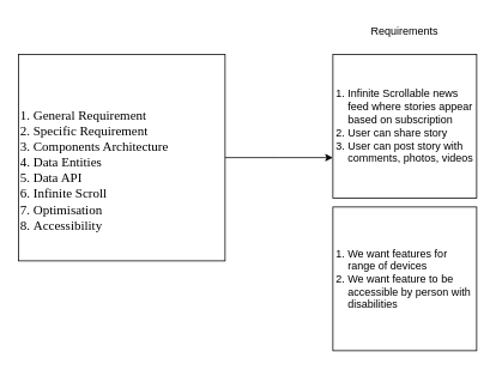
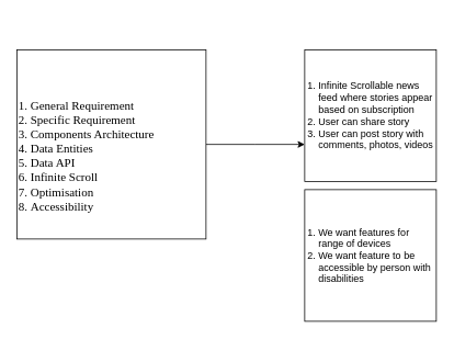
  <mxCell id="0" />
  <mxCell id="1" parent="0" />
  <mxCell id="2" value="" style="edgeStyle=orthogonalEdgeStyle;rounded=0;orthogonalLoop=1;jettySize=auto;html=1;" edge="1" parent="1" source="3"><mxGeometry relative="1" as="geometry"><mxPoint x="370" y="175" as="targetPoint" /></mxGeometry></mxCell>
  <mxCell id="3" value="&lt;br&gt;&lt;br&gt;&lt;br&gt;&lt;br&gt;&lt;br&gt;&lt;br&gt;&lt;ol style=&quot;direction: ltr; unicode-bidi: embed; margin-top: 0in; margin-bottom: 0in; padding-left: 15px;&quot; type=&quot;1&quot;&gt;&lt;div style=&quot;text-align: justify;&quot;&gt;&lt;font face=&quot;Calibri&quot;&gt;&lt;span style=&quot;font-size: 14.667px;&quot;&gt;&lt;br&gt;&lt;/span&gt;&lt;/font&gt;&lt;/div&gt; &lt;li lang=&quot;en-US&quot; style=&quot;text-align: justify; font-family: Calibri; font-size: 11pt; margin-top: 0px; margin-bottom: 0px; vertical-align: middle;&quot; value=&quot;1&quot;&gt;&lt;span style=&quot;font-size: 11pt;&quot;&gt;General Requirement&lt;/span&gt;&lt;/li&gt; &lt;li lang=&quot;en-US&quot; style=&quot;text-align: justify; font-family: Calibri; font-size: 11pt; margin-top: 0px; margin-bottom: 0px; vertical-align: middle;&quot;&gt;&lt;span style=&quot;font-size: 11pt;&quot;&gt;Specific Requirement&lt;/span&gt;&lt;/li&gt; &lt;li lang=&quot;en-US&quot; style=&quot;text-align: justify; font-family: Calibri; font-size: 11pt; margin-top: 0px; margin-bottom: 0px; vertical-align: middle;&quot;&gt;&lt;span style=&quot;font-size: 11pt;&quot;&gt;Components Architecture&lt;/span&gt;&lt;/li&gt;&lt;li lang=&quot;en-US&quot; style=&quot;text-align: justify; font-family: Calibri; font-size: 11pt; margin-top: 0px; margin-bottom: 0px; vertical-align: middle;&quot;&gt;&lt;span style=&quot;font-size: 11pt;&quot;&gt;&lt;span style=&quot;&quot;&gt;Data Entities&lt;/span&gt;&lt;br&gt;&lt;/span&gt;&lt;/li&gt;&lt;li lang=&quot;en-US&quot; style=&quot;text-align: justify; font-family: Calibri; font-size: 11pt; margin-top: 0px; margin-bottom: 0px; vertical-align: middle;&quot;&gt;&lt;span style=&quot;font-size: 11pt;&quot;&gt;Data API&lt;/span&gt;&lt;/li&gt;&lt;li lang=&quot;en-US&quot; style=&quot;text-align: justify; font-family: Calibri; font-size: 11pt; margin-top: 0px; margin-bottom: 0px; vertical-align: middle;&quot;&gt;&lt;span style=&quot;font-size: 11pt;&quot;&gt;Infinite Scroll&lt;/span&gt;&lt;/li&gt;&lt;li lang=&quot;en-US&quot; style=&quot;text-align: justify; font-family: Calibri; font-size: 11pt; margin-top: 0px; margin-bottom: 0px; vertical-align: middle;&quot;&gt;&lt;span style=&quot;font-size: 11pt;&quot;&gt;Optimisation&lt;/span&gt;&lt;/li&gt;&lt;li lang=&quot;en-US&quot; style=&quot;text-align: justify; font-family: Calibri; font-size: 11pt; margin-top: 0px; margin-bottom: 0px; vertical-align: middle;&quot;&gt;&lt;span style=&quot;font-size: 11pt;&quot;&gt;Accessibility&lt;/span&gt;&lt;/li&gt;&lt;br&gt; &lt;/ol&gt;&lt;div style=&quot;&quot;&gt;&lt;br&gt;&lt;/div&gt;&lt;ol style=&quot;direction: ltr; unicode-bidi: embed; margin-top: 0in; margin-bottom: 0in; font-family: Calibri; font-size: 11pt;&quot; type=&quot;1&quot;&gt;&lt;br&gt;&lt;/ol&gt;&lt;br&gt;&lt;div&gt;&lt;br&gt;&lt;/div&gt;" style="whiteSpace=wrap;html=1;aspect=fixed;align=left;" vertex="1" parent="1"><mxGeometry x="20" y="60" width="230" height="230" as="geometry" /></mxCell>
  <mxCell id="4" value="&lt;ol style=&quot;padding-left: 15px;&quot;&gt;&lt;li&gt;Infinite Scrollable news feed where stories appear based on subscription&lt;/li&gt;&lt;li&gt;User can share story&lt;/li&gt;&lt;li&gt;User can post story with comments, photos, videos&lt;/li&gt;&lt;/ol&gt;" style="whiteSpace=wrap;html=1;aspect=fixed;align=left;" vertex="1" parent="1"><mxGeometry x="370" y="60" width="160" height="160" as="geometry" /></mxCell>
- <mxCell id="5" value="Requirements" style="text;html=1;align=center;verticalAlign=middle;whiteSpace=wrap;rounded=0;" vertex="1" parent="1"><mxGeometry x="420" y="20" width="60" height="30" as="geometry" /></mxCell>
  <mxCell id="6" value="&lt;ol style=&quot;padding-left: 15px;&quot;&gt;&lt;li&gt;&lt;span style=&quot;background-color: initial;&quot;&gt;We want features for range of devices&lt;/span&gt;&lt;/li&gt;&lt;li&gt;&lt;span style=&quot;background-color: initial;&quot;&gt;We want feature to be accessible by person with disabilities&lt;/span&gt;&lt;/li&gt;&lt;/ol&gt;" style="whiteSpace=wrap;html=1;aspect=fixed;align=left;" vertex="1" parent="1"><mxGeometry x="370" y="230" width="160" height="160" as="geometry" /></mxCell>
